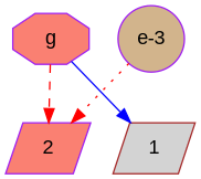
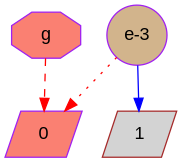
  digraph {
    fontname="Liberation Sans"
    node [color=purple fillcolor=salmon fontname="Liberation Sans" shape=parallelogram style=filled]
    edge [color=red fontname="Liberation Sans"]
    g [shape=octagon]
-   0 [label=2]
+   0
    n3 [fillcolor=tan label="e-3" shape=circle]
    1 [color=brown fillcolor=lightgrey]
    g -> 0 [style=dashed]
    n3 -> 0 [style=dotted]
-   g -> 1 [color=blue style=solid]
+   n3 -> 1 [color=blue style=solid]
  }
